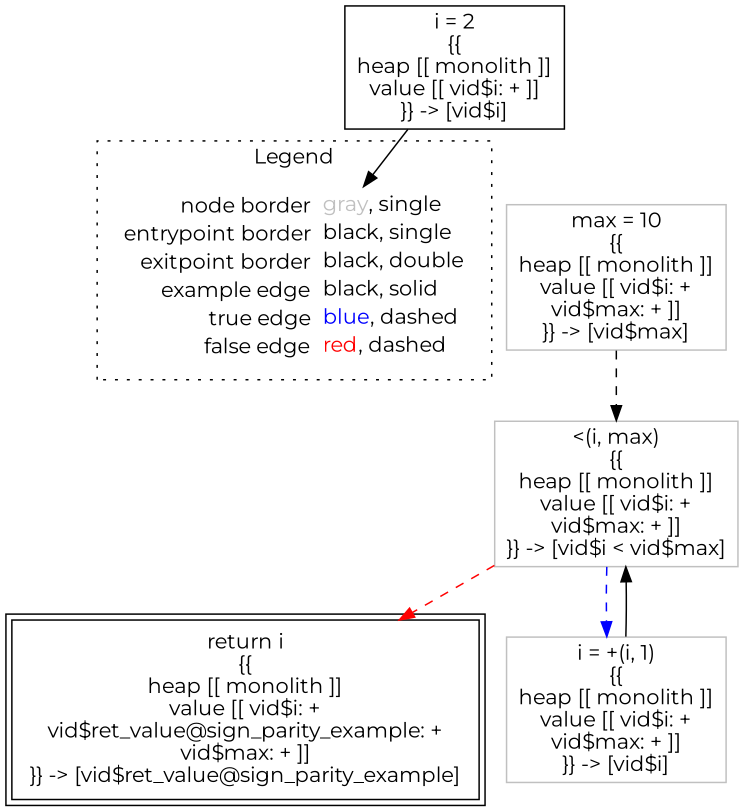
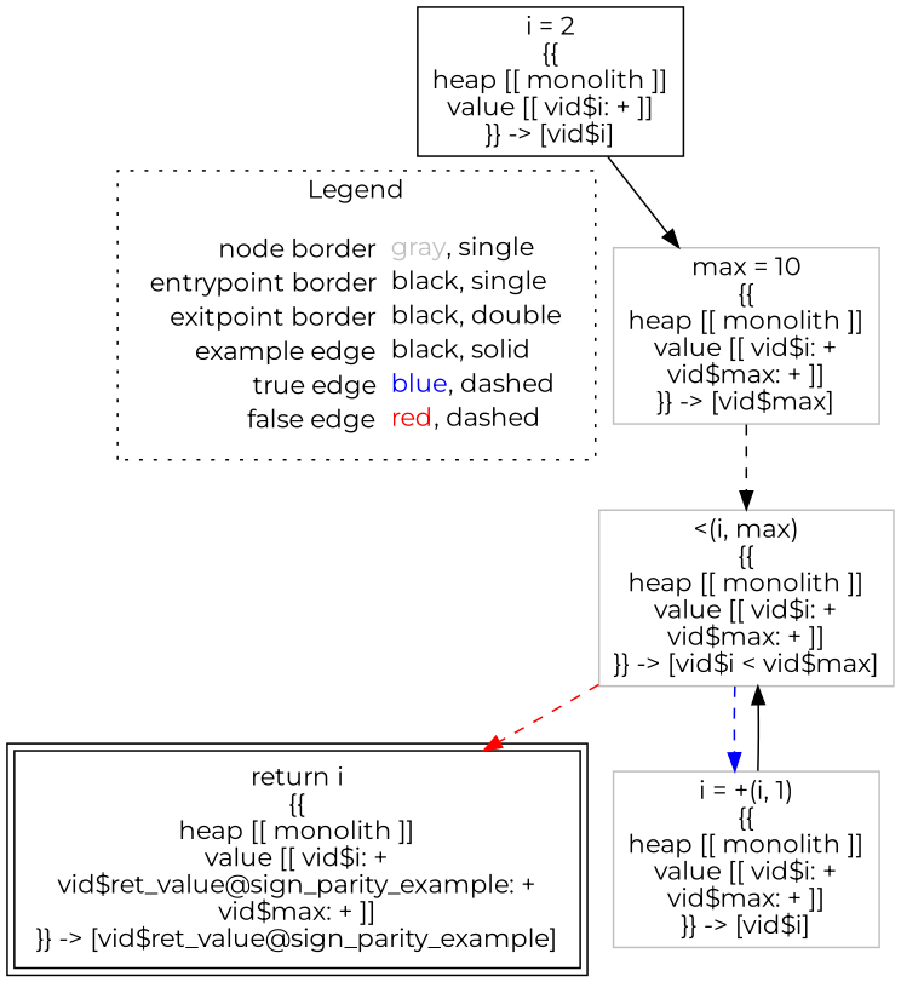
  digraph {
    fontname=Montserrat
    node [fontname=Montserrat shape=rect color=gray]
    edge [color=black fontname=Montserrat style=dashed]
    n1 [label=<<table border="0" cellpadding="2" cellspacing="0" cellborder="0"><tr><td align="right">node border&nbsp;</td><td align="left"><font color="gray">gray</font>, single</td></tr><tr><td align="right">entrypoint border&nbsp;</td><td align="left"><font color="black">black</font>, single</td></tr><tr><td align="right">exitpoint border&nbsp;</td><td align="left"><font color="black">black</font>, double</td></tr><tr><td align="right">example edge&nbsp;</td><td align="left"><font color="black">black</font>, solid</td></tr><tr><td align="right">true edge&nbsp;</td><td align="left"><font color="blue">blue</font>, dashed</td></tr><tr><td align="right">false edge&nbsp;</td><td align="left"><font color="red">red</font>, dashed</td></tr></table>> shape=plaintext color=""]
    n2 [color=black label=<i = 2<BR/>{{<BR/>heap [[ monolith ]]<BR/>value [[ vid$i: + ]]<BR/>}} -&gt; [vid$i]>]
    n3 [label=<max = 10<BR/>{{<BR/>heap [[ monolith ]]<BR/>value [[ vid$i: +<BR/>vid$max: + ]]<BR/>}} -&gt; [vid$max]>]
    n4 [label=<&lt;(i, max)<BR/>{{<BR/>heap [[ monolith ]]<BR/>value [[ vid$i: +<BR/>vid$max: + ]]<BR/>}} -&gt; [vid$i &lt; vid$max]>]
    n5 [color=black label=<return i<BR/>{{<BR/>heap [[ monolith ]]<BR/>value [[ vid$i: +<BR/>vid$ret_value@sign_parity_example: +<BR/>vid$max: + ]]<BR/>}} -&gt; [vid$ret_value@sign_parity_example]> peripheries=2]
    n6 [label=<i = +(i, 1)<BR/>{{<BR/>heap [[ monolith ]]<BR/>value [[ vid$i: +<BR/>vid$max: + ]]<BR/>}} -&gt; [vid$i]>]
    subgraph cluster_1 {
      label=Legend
      style=dotted
      n1
    }
-   n2 -> n1 [style=""]
+   n2 -> n3 [style=""]
    n3 -> n4
    n4 -> n5 [color=red]
    n4 -> n6 [color=blue]
    n6 -> n4 [style=""]
  }
